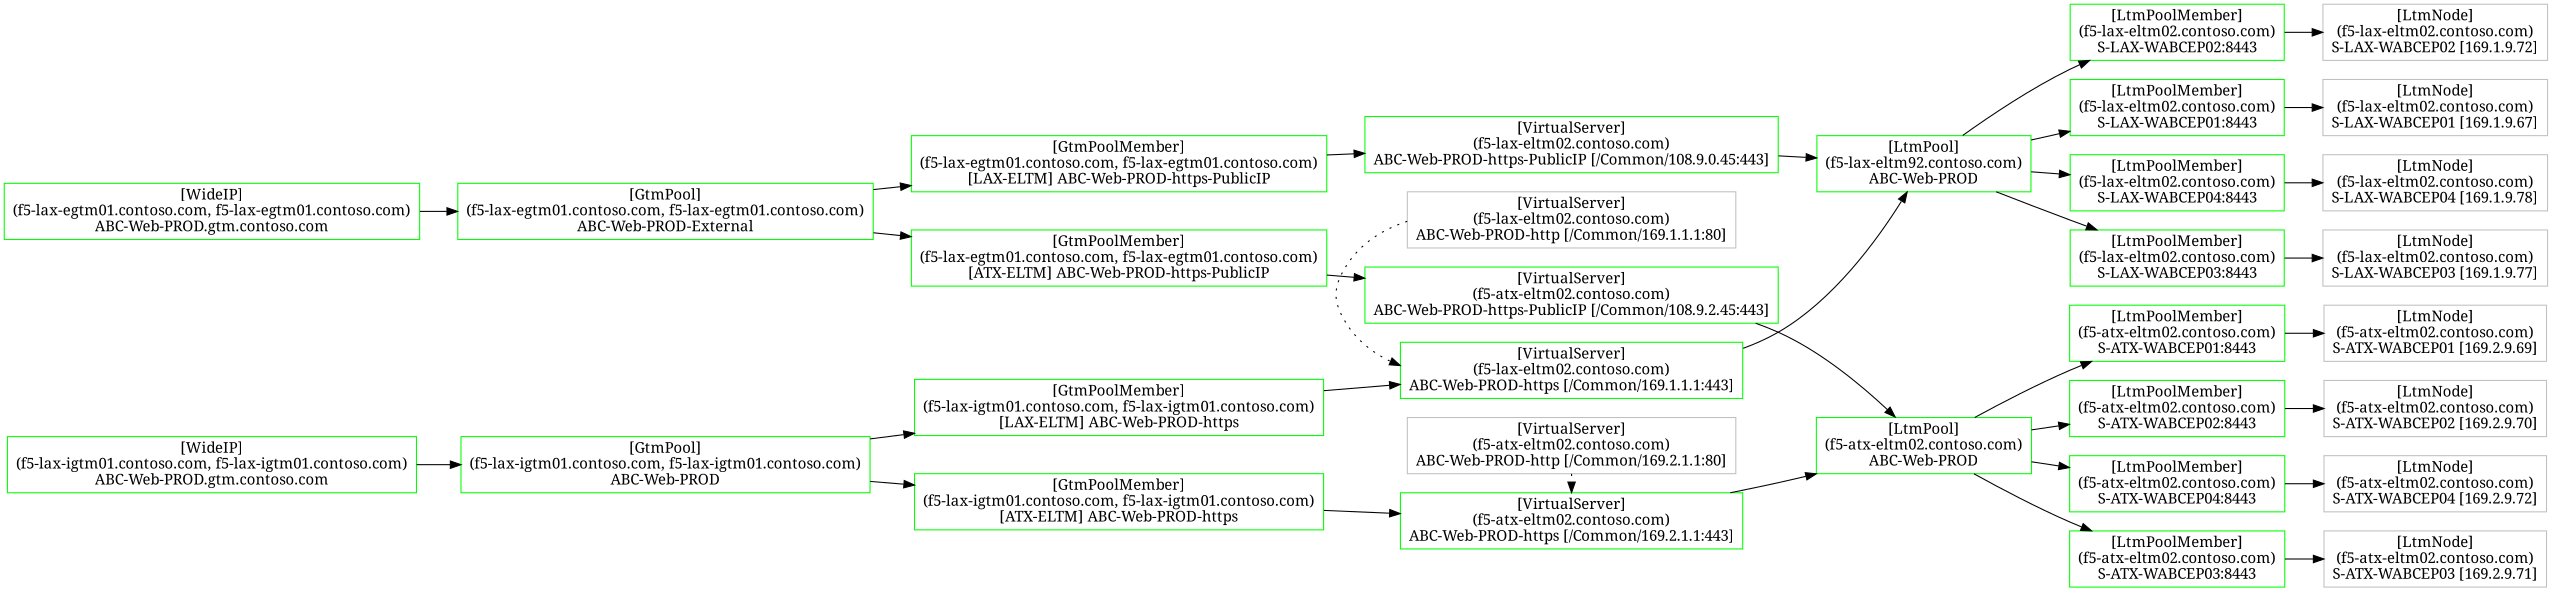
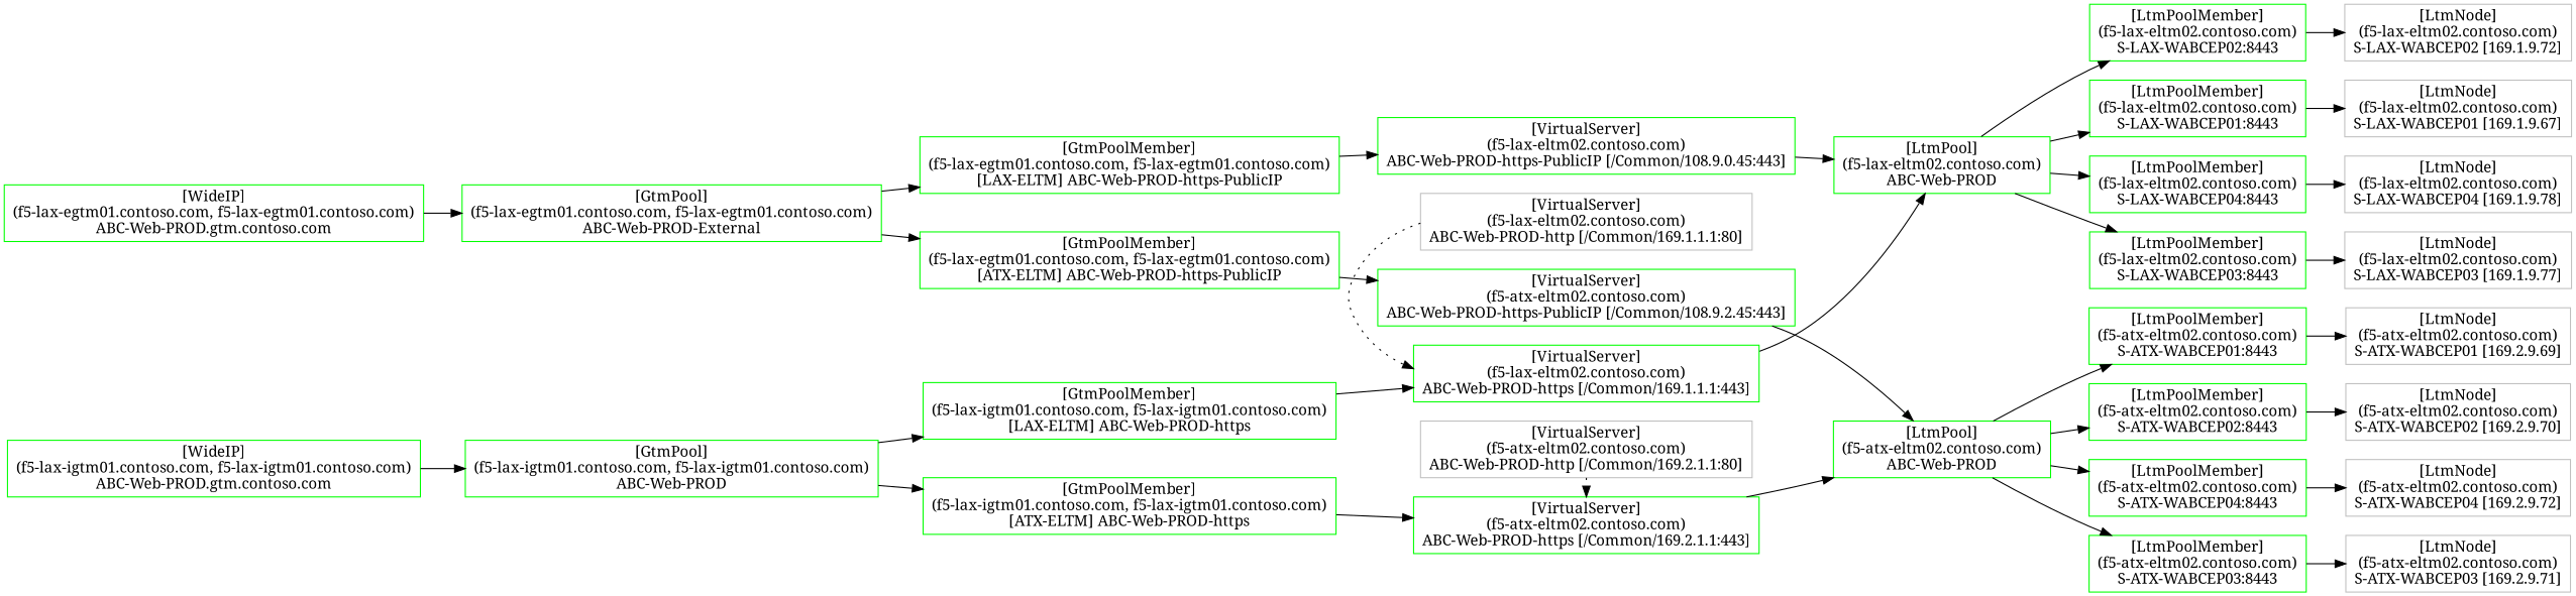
  digraph {
    compound=true
    rankdir=LR
    fontname="Noto Serif"
    node [color=Green shape=box fontname="Noto Serif"]
    edge [fontname="Noto Serif"]
    n1 [label="[VirtualServer]\n(f5-atx-eltm02.contoso.com)\nABC-Web-PROD-https-PublicIP [/Common/108.9.2.45:443]"]
    n2 [label="[VirtualServer]\n(f5-atx-eltm02.contoso.com)\nABC-Web-PROD-https [/Common/169.2.1.1:443]"]
    n3 [label="[VirtualServer]\n(f5-lax-eltm02.contoso.com)\nABC-Web-PROD-https [/Common/169.1.1.1:443]"]
    n4 [color=Gray label="[VirtualServer]\n(f5-lax-eltm02.contoso.com)\nABC-Web-PROD-http [/Common/169.1.1.1:80]"]
    n5 [color=Gray label="[VirtualServer]\n(f5-atx-eltm02.contoso.com)\nABC-Web-PROD-http [/Common/169.2.1.1:80]"]
    n6 [label="[VirtualServer]\n(f5-lax-eltm02.contoso.com)\nABC-Web-PROD-https-PublicIP [/Common/108.9.0.45:443]"]
    n7 [label="[LtmPoolMember]\n(f5-atx-eltm02.contoso.com)\nS-ATX-WABCEP01:8443"]
    n8 [color=Gray label="[LtmNode]\n(f5-atx-eltm02.contoso.com)\nS-ATX-WABCEP01 [169.2.9.69]"]
    n9 [label="[LtmPoolMember]\n(f5-atx-eltm02.contoso.com)\nS-ATX-WABCEP02:8443"]
    n10 [color=Gray label="[LtmNode]\n(f5-atx-eltm02.contoso.com)\nS-ATX-WABCEP02 [169.2.9.70]"]
    n11 [label="[LtmPoolMember]\n(f5-atx-eltm02.contoso.com)\nS-ATX-WABCEP04:8443"]
    n12 [color=Gray label="[LtmNode]\n(f5-atx-eltm02.contoso.com)\nS-ATX-WABCEP04 [169.2.9.72]"]
    n13 [label="[LtmPoolMember]\n(f5-atx-eltm02.contoso.com)\nS-ATX-WABCEP03:8443"]
    n14 [color=Gray label="[LtmNode]\n(f5-atx-eltm02.contoso.com)\nS-ATX-WABCEP03 [169.2.9.71]"]
    n15 [label="[LtmPoolMember]\n(f5-lax-eltm02.contoso.com)\nS-LAX-WABCEP02:8443"]
    n16 [color=Gray label="[LtmNode]\n(f5-lax-eltm02.contoso.com)\nS-LAX-WABCEP02 [169.1.9.72]"]
    n17 [label="[LtmPoolMember]\n(f5-lax-eltm02.contoso.com)\nS-LAX-WABCEP01:8443"]
    n18 [color=Gray label="[LtmNode]\n(f5-lax-eltm02.contoso.com)\nS-LAX-WABCEP01 [169.1.9.67]"]
    n19 [label="[LtmPool]\n(f5-atx-eltm02.contoso.com)\nABC-Web-PROD"]
    n20 [label="[LtmPoolMember]\n(f5-lax-eltm02.contoso.com)\nS-LAX-WABCEP04:8443"]
    n21 [color=Gray label="[LtmNode]\n(f5-lax-eltm02.contoso.com)\nS-LAX-WABCEP04 [169.1.9.78]"]
    n22 [color=Gray label="[LtmNode]\n(f5-lax-eltm02.contoso.com)\nS-LAX-WABCEP03 [169.1.9.77]"]
    n23 [label="[GtmPool]\n(f5-lax-igtm01.contoso.com, f5-lax-igtm01.contoso.com)\nABC-Web-PROD"]
    n24 [label="[GtmPoolMember]\n(f5-lax-igtm01.contoso.com, f5-lax-igtm01.contoso.com)\n[ATX-ELTM] ABC-Web-PROD-https"]
    n25 [label="[GtmPoolMember]\n(f5-lax-igtm01.contoso.com, f5-lax-igtm01.contoso.com)\n[LAX-ELTM] ABC-Web-PROD-https"]
    n26 [label="[GtmPoolMember]\n(f5-lax-egtm01.contoso.com, f5-lax-egtm01.contoso.com)\n[ATX-ELTM] ABC-Web-PROD-https-PublicIP"]
    n27 [label="[WideIP]\n(f5-lax-igtm01.contoso.com, f5-lax-igtm01.contoso.com)\nABC-Web-PROD.gtm.contoso.com"]
    n28 [label="[WideIP]\n(f5-lax-egtm01.contoso.com, f5-lax-egtm01.contoso.com)\nABC-Web-PROD.gtm.contoso.com"]
    n29 [label="[GtmPool]\n(f5-lax-egtm01.contoso.com, f5-lax-egtm01.contoso.com)\nABC-Web-PROD-External"]
    n30 [label="[GtmPoolMember]\n(f5-lax-egtm01.contoso.com, f5-lax-egtm01.contoso.com)\n[LAX-ELTM] ABC-Web-PROD-https-PublicIP"]
    n31 [label="[LtmPoolMember]\n(f5-lax-eltm02.contoso.com)\nS-LAX-WABCEP03:8443"]
-   n32 [label="[LtmPool]\n(f5-lax-eltm92.contoso.com)\nABC-Web-PROD"]
+   n32 [label="[LtmPool]\n(f5-lax-eltm02.contoso.com)\nABC-Web-PROD"]
    subgraph sub_1 {
      rank=same
      n1
      n2
      n3
      n4
      n5
      n6
    }
    n1 -> n19
    n2 -> n19
    n3 -> n32
    n4 -> n3 [style=dotted]
    n5 -> n2 [style=dotted]
    n6 -> n32
    n7 -> n8
    n9 -> n10
    n11 -> n12
    n13 -> n14
    n15 -> n16
    n17 -> n18
    n19 -> n7
    n19 -> n9
    n19 -> n11
    n19 -> n13
    n20 -> n21
    n23 -> n24
    n23 -> n25
    n24 -> n2
    n25 -> n3
    n26 -> n1
    n27 -> n23
    n28 -> n29
    n29 -> n26
    n29 -> n30
    n30 -> n6
    n31 -> n22
    n32 -> n15
    n32 -> n17
    n32 -> n20
    n32 -> n31
  }
